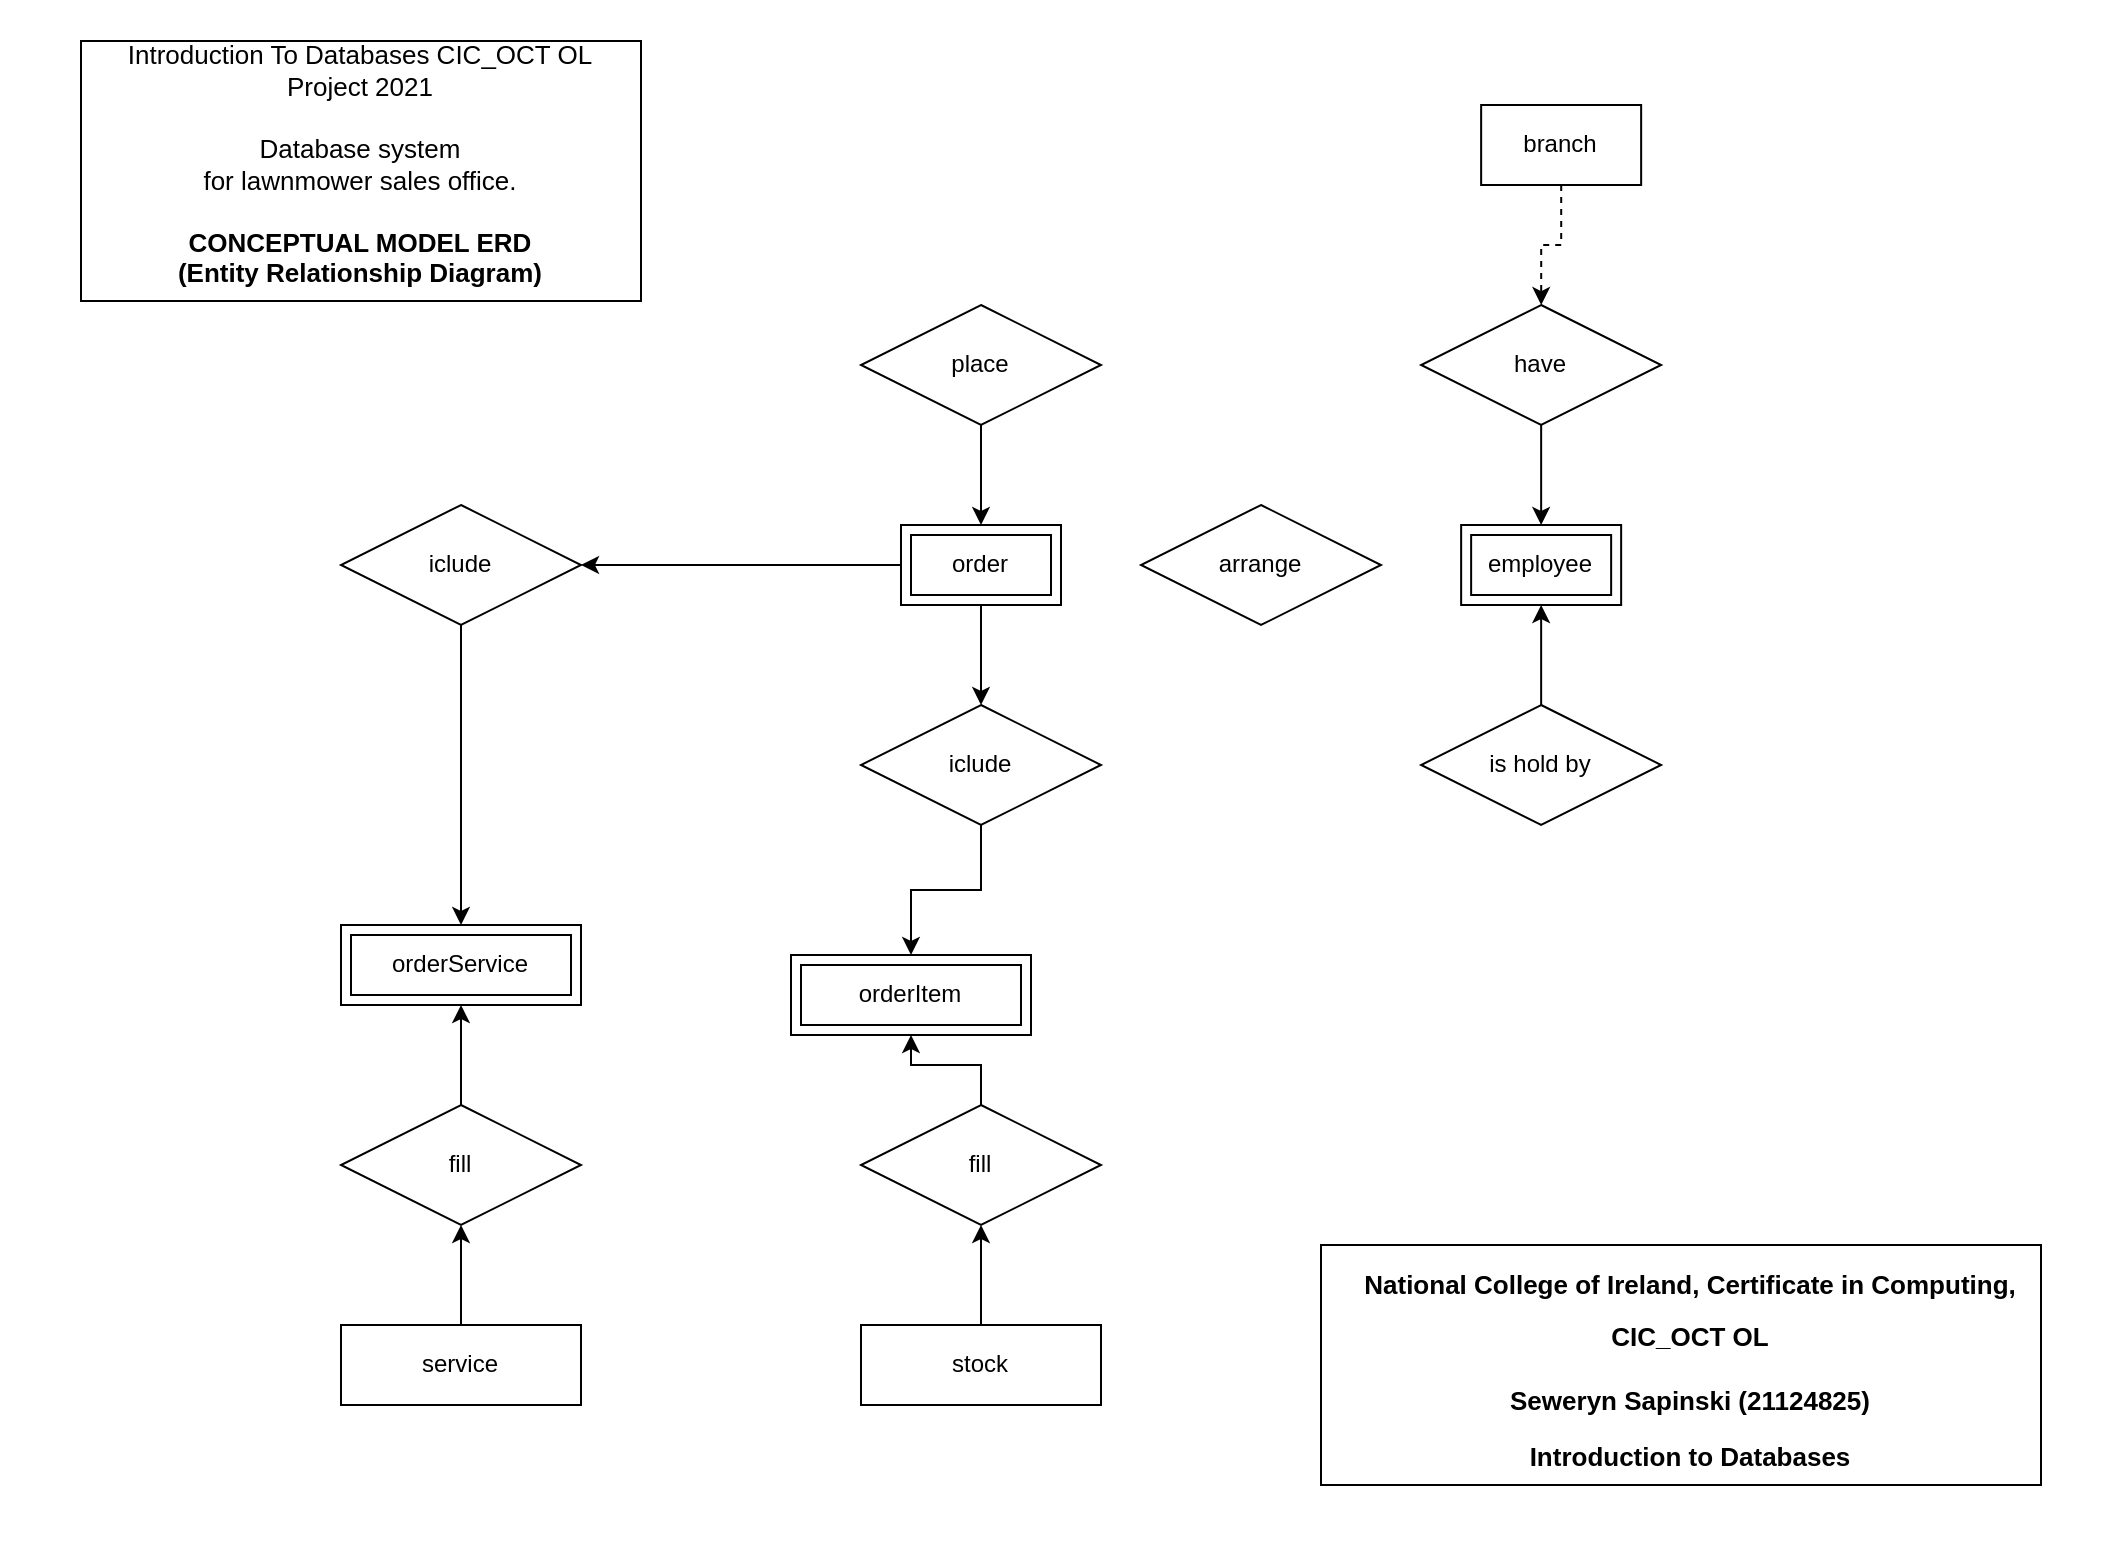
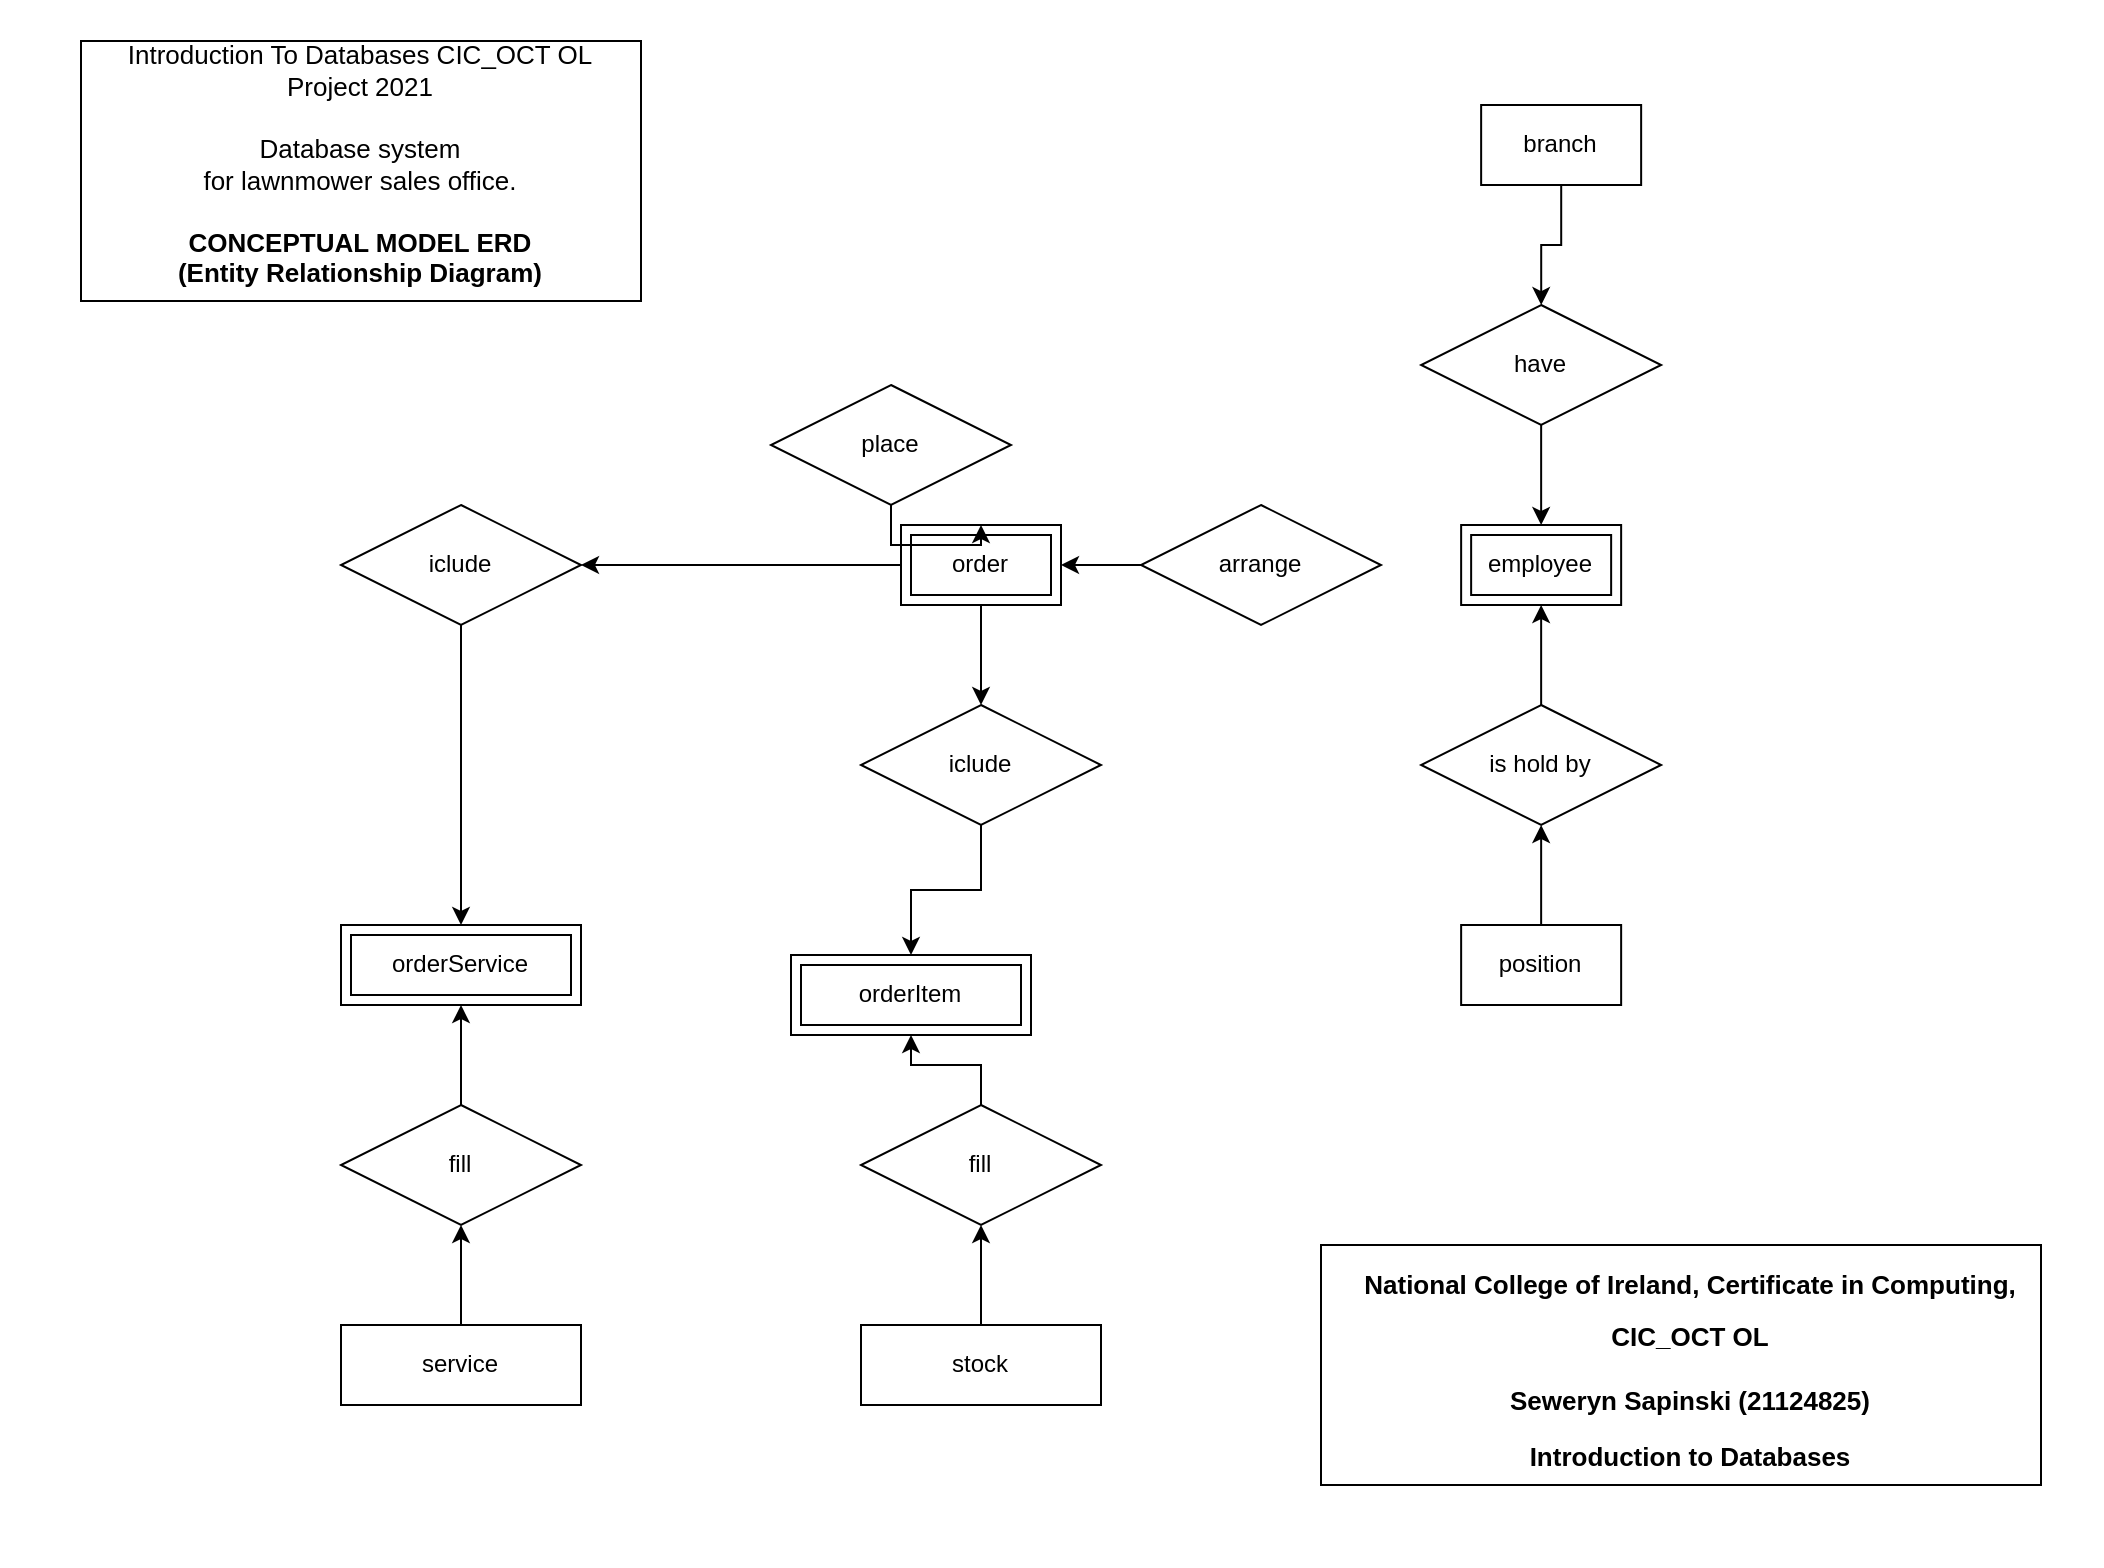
  <mxCell id="0" />
  <mxCell id="1" parent="0" />
- <mxCell id="2" value="" style="edgeStyle=orthogonalEdgeStyle;rounded=0;orthogonalLoop=1;jettySize=auto;html=1;dashed=1;" edge="1" source="3" target="9" parent="1"><mxGeometry relative="1" as="geometry" /></mxCell>
+ <mxCell id="2" value="" style="edgeStyle=orthogonalEdgeStyle;rounded=0;orthogonalLoop=1;jettySize=auto;html=1;" edge="1" source="3" target="9" parent="1"><mxGeometry relative="1" as="geometry" /></mxCell>
  <mxCell id="3" value="branch" style="whiteSpace=wrap;html=1;align=center;" vertex="1" parent="1"><mxGeometry x="740.07" y="52" width="80" height="40" as="geometry" /></mxCell>
+ <mxCell id="4" value="" style="edgeStyle=orthogonalEdgeStyle;rounded=0;orthogonalLoop=1;jettySize=auto;html=1;" edge="1" source="5" target="11" parent="1"><mxGeometry relative="1" as="geometry" /></mxCell>
+ <mxCell id="5" value="position" style="whiteSpace=wrap;html=1;align=center;" vertex="1" parent="1"><mxGeometry x="730.07" y="462" width="80" height="40" as="geometry" /></mxCell>
  <mxCell id="6" value="" style="edgeStyle=orthogonalEdgeStyle;rounded=0;orthogonalLoop=1;jettySize=auto;html=1;" edge="1" source="7" target="23" parent="1"><mxGeometry relative="1" as="geometry" /></mxCell>
  <mxCell id="7" value="service" style="whiteSpace=wrap;html=1;align=center;" vertex="1" parent="1"><mxGeometry x="170" y="662" width="120" height="40" as="geometry" /></mxCell>
  <mxCell id="8" value="" style="edgeStyle=orthogonalEdgeStyle;rounded=0;orthogonalLoop=1;jettySize=auto;html=1;" edge="1" source="9" parent="1" target="12"><mxGeometry relative="1" as="geometry"><mxPoint x="475.07" y="442" as="targetPoint" /></mxGeometry></mxCell>
  <mxCell id="9" value="have" style="shape=rhombus;perimeter=rhombusPerimeter;whiteSpace=wrap;html=1;align=center;" vertex="1" parent="1"><mxGeometry x="710.07" y="152" width="120" height="60" as="geometry" /></mxCell>
  <mxCell id="10" value="" style="edgeStyle=orthogonalEdgeStyle;rounded=0;orthogonalLoop=1;jettySize=auto;html=1;entryX=0.5;entryY=1;entryDx=0;entryDy=0;" edge="1" source="11" parent="1" target="12"><mxGeometry relative="1" as="geometry"><mxPoint x="555.07" y="442" as="targetPoint" /></mxGeometry></mxCell>
  <mxCell id="11" value="is hold by" style="shape=rhombus;perimeter=rhombusPerimeter;whiteSpace=wrap;html=1;align=center;" vertex="1" parent="1"><mxGeometry x="710.07" y="352" width="120" height="60" as="geometry" /></mxCell>
  <mxCell id="12" value="employee" style="shape=ext;margin=3;double=1;whiteSpace=wrap;html=1;align=center;" vertex="1" parent="1"><mxGeometry x="730.07" y="262" width="80" height="40" as="geometry" /></mxCell>
  <mxCell id="13" value="" style="edgeStyle=orthogonalEdgeStyle;rounded=0;orthogonalLoop=1;jettySize=auto;html=1;" edge="1" source="15" target="21" parent="1"><mxGeometry relative="1" as="geometry" /></mxCell>
  <mxCell id="14" value="" style="edgeStyle=orthogonalEdgeStyle;rounded=0;orthogonalLoop=1;jettySize=auto;html=1;" edge="1" parent="1" source="15" target="28"><mxGeometry relative="1" as="geometry" /></mxCell>
  <mxCell id="15" value="order" style="shape=ext;margin=3;double=1;whiteSpace=wrap;html=1;align=center;" vertex="1" parent="1"><mxGeometry x="450" y="262" width="80" height="40" as="geometry" /></mxCell>
+ <mxCell id="16" value="" style="edgeStyle=orthogonalEdgeStyle;rounded=0;orthogonalLoop=1;jettySize=auto;html=1;" edge="1" source="17" target="15" parent="1"><mxGeometry relative="1" as="geometry" /></mxCell>
  <mxCell id="17" value="arrange" style="shape=rhombus;perimeter=rhombusPerimeter;whiteSpace=wrap;html=1;align=center;" vertex="1" parent="1"><mxGeometry x="570" y="252" width="120" height="60" as="geometry" /></mxCell>
  <mxCell id="18" value="" style="edgeStyle=orthogonalEdgeStyle;rounded=0;orthogonalLoop=1;jettySize=auto;html=1;" edge="1" source="19" target="15" parent="1"><mxGeometry relative="1" as="geometry" /></mxCell>
- <mxCell id="19" value="place" style="shape=rhombus;perimeter=rhombusPerimeter;whiteSpace=wrap;html=1;align=center;" vertex="1" parent="1"><mxGeometry x="430" y="152" width="120" height="60" as="geometry" /></mxCell>
+ <mxCell id="19" value="place" style="shape=rhombus;perimeter=rhombusPerimeter;whiteSpace=wrap;html=1;align=center;" vertex="1" parent="1"><mxGeometry x="385" y="192" width="120" height="60" as="geometry" /></mxCell>
  <mxCell id="20" value="" style="edgeStyle=orthogonalEdgeStyle;rounded=0;orthogonalLoop=1;jettySize=auto;html=1;" edge="1" source="21" target="24" parent="1"><mxGeometry relative="1" as="geometry" /></mxCell>
  <mxCell id="21" value="iclude" style="shape=rhombus;perimeter=rhombusPerimeter;whiteSpace=wrap;html=1;align=center;" vertex="1" parent="1"><mxGeometry x="170" y="252" width="120" height="60" as="geometry" /></mxCell>
  <mxCell id="22" value="" style="edgeStyle=orthogonalEdgeStyle;rounded=0;orthogonalLoop=1;jettySize=auto;html=1;" edge="1" source="23" target="24" parent="1"><mxGeometry relative="1" as="geometry" /></mxCell>
  <mxCell id="23" value="fill" style="shape=rhombus;perimeter=rhombusPerimeter;whiteSpace=wrap;html=1;align=center;" vertex="1" parent="1"><mxGeometry x="170" y="552" width="120" height="60" as="geometry" /></mxCell>
  <mxCell id="24" value="orderService" style="shape=ext;margin=3;double=1;whiteSpace=wrap;html=1;align=center;" vertex="1" parent="1"><mxGeometry x="170" y="462" width="120" height="40" as="geometry" /></mxCell>
  <mxCell id="25" value="" style="edgeStyle=orthogonalEdgeStyle;rounded=0;orthogonalLoop=1;jettySize=auto;html=1;" edge="1" source="26" target="30" parent="1"><mxGeometry relative="1" as="geometry" /></mxCell>
  <mxCell id="26" value="stock" style="whiteSpace=wrap;html=1;align=center;" vertex="1" parent="1"><mxGeometry x="430" y="662" width="120" height="40" as="geometry" /></mxCell>
  <mxCell id="27" value="" style="edgeStyle=orthogonalEdgeStyle;rounded=0;orthogonalLoop=1;jettySize=auto;html=1;" edge="1" source="28" target="31" parent="1"><mxGeometry relative="1" as="geometry" /></mxCell>
  <mxCell id="28" value="iclude" style="shape=rhombus;perimeter=rhombusPerimeter;whiteSpace=wrap;html=1;align=center;" vertex="1" parent="1"><mxGeometry x="430" y="352" width="120" height="60" as="geometry" /></mxCell>
  <mxCell id="29" value="" style="edgeStyle=orthogonalEdgeStyle;rounded=0;orthogonalLoop=1;jettySize=auto;html=1;" edge="1" source="30" target="31" parent="1"><mxGeometry relative="1" as="geometry" /></mxCell>
  <mxCell id="30" value="fill" style="shape=rhombus;perimeter=rhombusPerimeter;whiteSpace=wrap;html=1;align=center;" vertex="1" parent="1"><mxGeometry x="430" y="552" width="120" height="60" as="geometry" /></mxCell>
  <mxCell id="31" value="orderItem" style="shape=ext;margin=3;double=1;whiteSpace=wrap;html=1;align=center;" vertex="1" parent="1"><mxGeometry x="395" y="477" width="120" height="40" as="geometry" /></mxCell>
  <mxCell id="32" value="&lt;p class=&quot;MsoNormal&quot; style=&quot;margin-bottom: 4pt ; line-height: 1 ; font-size: 13px&quot;&gt;&lt;b&gt;&lt;font style=&quot;font-size: 13px&quot;&gt;National College of Ireland, Certificate in Computing,&lt;br&gt;&lt;/font&gt;&lt;/b&gt;&lt;/p&gt;&lt;p&gt;&lt;b&gt;&lt;font style=&quot;font-size: 13px&quot;&gt;CIC_OCT OL&lt;/font&gt;&lt;/b&gt;&lt;font style=&quot;font-size: 13px&quot;&gt;&lt;br&gt;&lt;/font&gt;&lt;font style=&quot;font-size: 13px&quot;&gt;&lt;br&gt;&lt;/font&gt;&lt;b&gt;&lt;font style=&quot;font-size: 13px&quot;&gt;Seweryn Sapinski (21124825)&lt;/font&gt;&lt;/b&gt;&lt;/p&gt;&lt;p&gt;&lt;/p&gt;&lt;p class=&quot;MsoNormal&quot; style=&quot;margin-bottom: 4pt ; line-height: normal ; font-size: 13px&quot;&gt;&lt;b&gt;&lt;font style=&quot;font-size: 13px&quot;&gt;Introduction to Databases&lt;/font&gt;&lt;/b&gt;&lt;/p&gt;" style="text;html=1;strokeColor=none;fillColor=none;align=center;verticalAlign=middle;whiteSpace=wrap;rounded=0;shadow=0;glass=0;sketch=0;" vertex="1" parent="1"><mxGeometry x="660" y="602" width="370" height="160" as="geometry" /></mxCell>
  <mxCell id="33" value="Introduction To Databases CIC_OCT OL&lt;br&gt;Project 2021&lt;br&gt;&lt;br&gt;Database system &lt;br&gt;for lawnmower sales office.&lt;br&gt;&lt;br&gt;&lt;b&gt;CONCEPTUAL MODEL ERD&lt;br&gt;(Entity Relationship Diagram)&lt;br&gt;&lt;/b&gt;" style="text;html=1;strokeColor=none;fillColor=none;align=center;verticalAlign=middle;whiteSpace=wrap;rounded=0;shadow=0;glass=0;sketch=0;fontSize=13;" vertex="1" parent="1"><mxGeometry x="20" y="24.5" width="320" height="115" as="geometry" /></mxCell>
  <mxCell id="34" value="" style="rounded=0;whiteSpace=wrap;html=1;shadow=0;glass=0;sketch=0;fontSize=13;fillColor=none;" vertex="1" parent="1"><mxGeometry x="40" y="20" width="280" height="130" as="geometry" /></mxCell>
  <mxCell id="35" value="" style="rounded=0;whiteSpace=wrap;html=1;shadow=0;glass=0;sketch=0;fontSize=13;fillColor=none;" vertex="1" parent="1"><mxGeometry x="660" y="622" width="360" height="120" as="geometry" /></mxCell>
